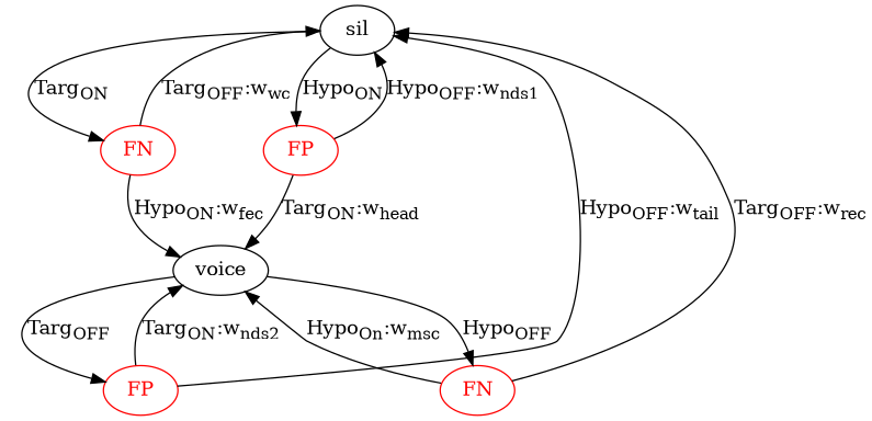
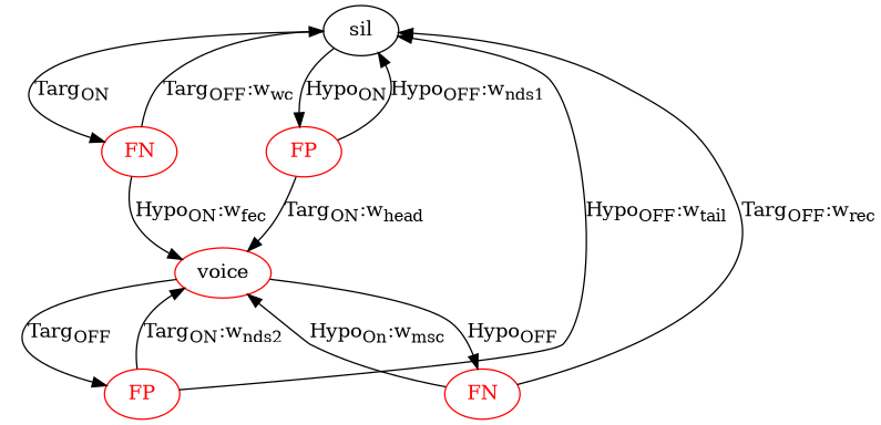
  digraph {
    rankdir=TB
    node [color=red fontcolor=red]
    n1 [label=sil color="" fontcolor=""]
    n2 [label=FN]
    n3 [label=FP]
-   n4 [label=voice color="" fontcolor=""]
+   n4 [label=voice fontcolor=""]
    n5 [label=FN]
    n6 [label=FP]
    n1 -> n2 [label=<Targ<sub>ON</sub>>]
    n1 -> n3 [label=<Hypo<sub>ON</sub>>]
    n2 -> n1 [label=<Targ<sub>OFF</sub>:w<sub>wc</sub>>]
    n2 -> n4 [label=<Hypo<sub>ON</sub>:w<sub>fec</sub>>]
    n3 -> n1 [label=<Hypo<sub>OFF</sub>:w<sub>nds1</sub>>]
    n3 -> n4 [label=<Targ<sub>ON</sub>:w<sub>head</sub>>]
    n4 -> n5 [label=<Hypo<sub>OFF</sub>>]
    n4 -> n6 [label=<Targ<sub>OFF</sub>>]
    n5 -> n1 [label=<Targ<sub>OFF</sub>:w<sub>rec</sub>>]
    n5 -> n4 [label=<Hypo<sub>On</sub>:w<sub>msc</sub>>]
    n6 -> n1 [label=<Hypo<sub>OFF</sub>:w<sub>tail</sub>>]
    n6 -> n4 [label=<Targ<sub>ON</sub>:w<sub>nds2</sub>>]
  }
